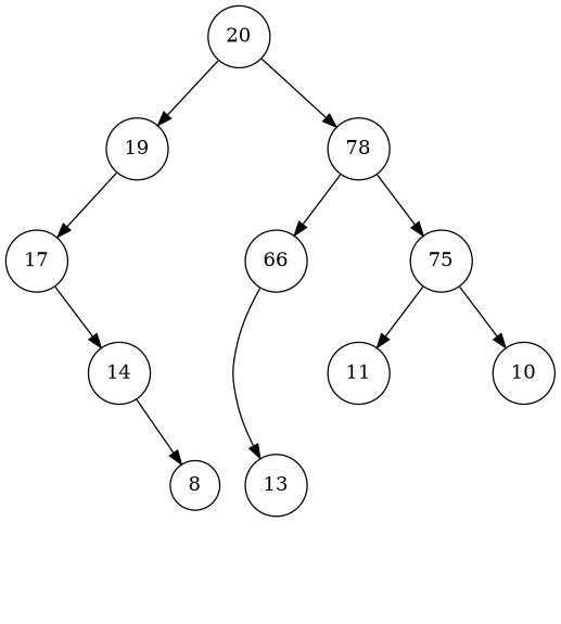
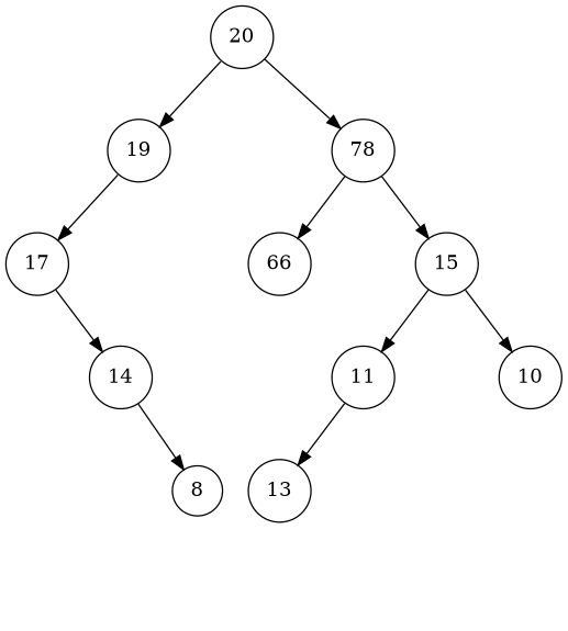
  digraph {
    node [shape=circle style=invis]
    edge [style=invis weight=10]
    n1 [label=20 style=""]
    n2 [label=19 style=""]
    n3 [label="#"]
    n4 [label=78 style=""]
    n5 [label=17 style=""]
    n6 [label="#"]
    n7 [label=66 style=""]
    n8 [label="#"]
-   n9 [label=75 style=""]
+   n9 [label=15 style=""]
    n10 [label="#"]
    n11 [label=14 style=""]
    n12 [label=13 style=""]
    n13 [label="#"]
    n14 [label=11 style=""]
    n15 [label="#"]
    n16 [label=10 style=""]
    n17 [label="#"]
    n18 [label=8 style=""]
    n19 [label="#"]
    n20 [label="#"]
    n21 [label="#"]
    n22 [label="#"]
    n23 [label="#"]
    n24 [label="#"]
    n1 -> n2 [style="" weight=""]
    n1 -> n3
    n1 -> n4 [style="" weight=""]
    n2 -> n5 [style="" weight=""]
    n2 -> n6
    n4 -> n7 [style="" weight=""]
    n4 -> n8
    n4 -> n9 [style="" weight=""]
    n5 -> n10
    n5 -> n11 [style="" weight=""]
-   n7 -> n12 [style="" weight=""]
+   n14 -> n12 [style="" weight=""]
    n7 -> n13
    n9 -> n14 [style="" weight=""]
    n9 -> n15
    n9 -> n16 [style="" weight=""]
    n11 -> n17
    n11 -> n18 [style="" weight=""]
    n12 -> n19
    n14 -> n20
    n16 -> n21
    n18 -> n22
  }
